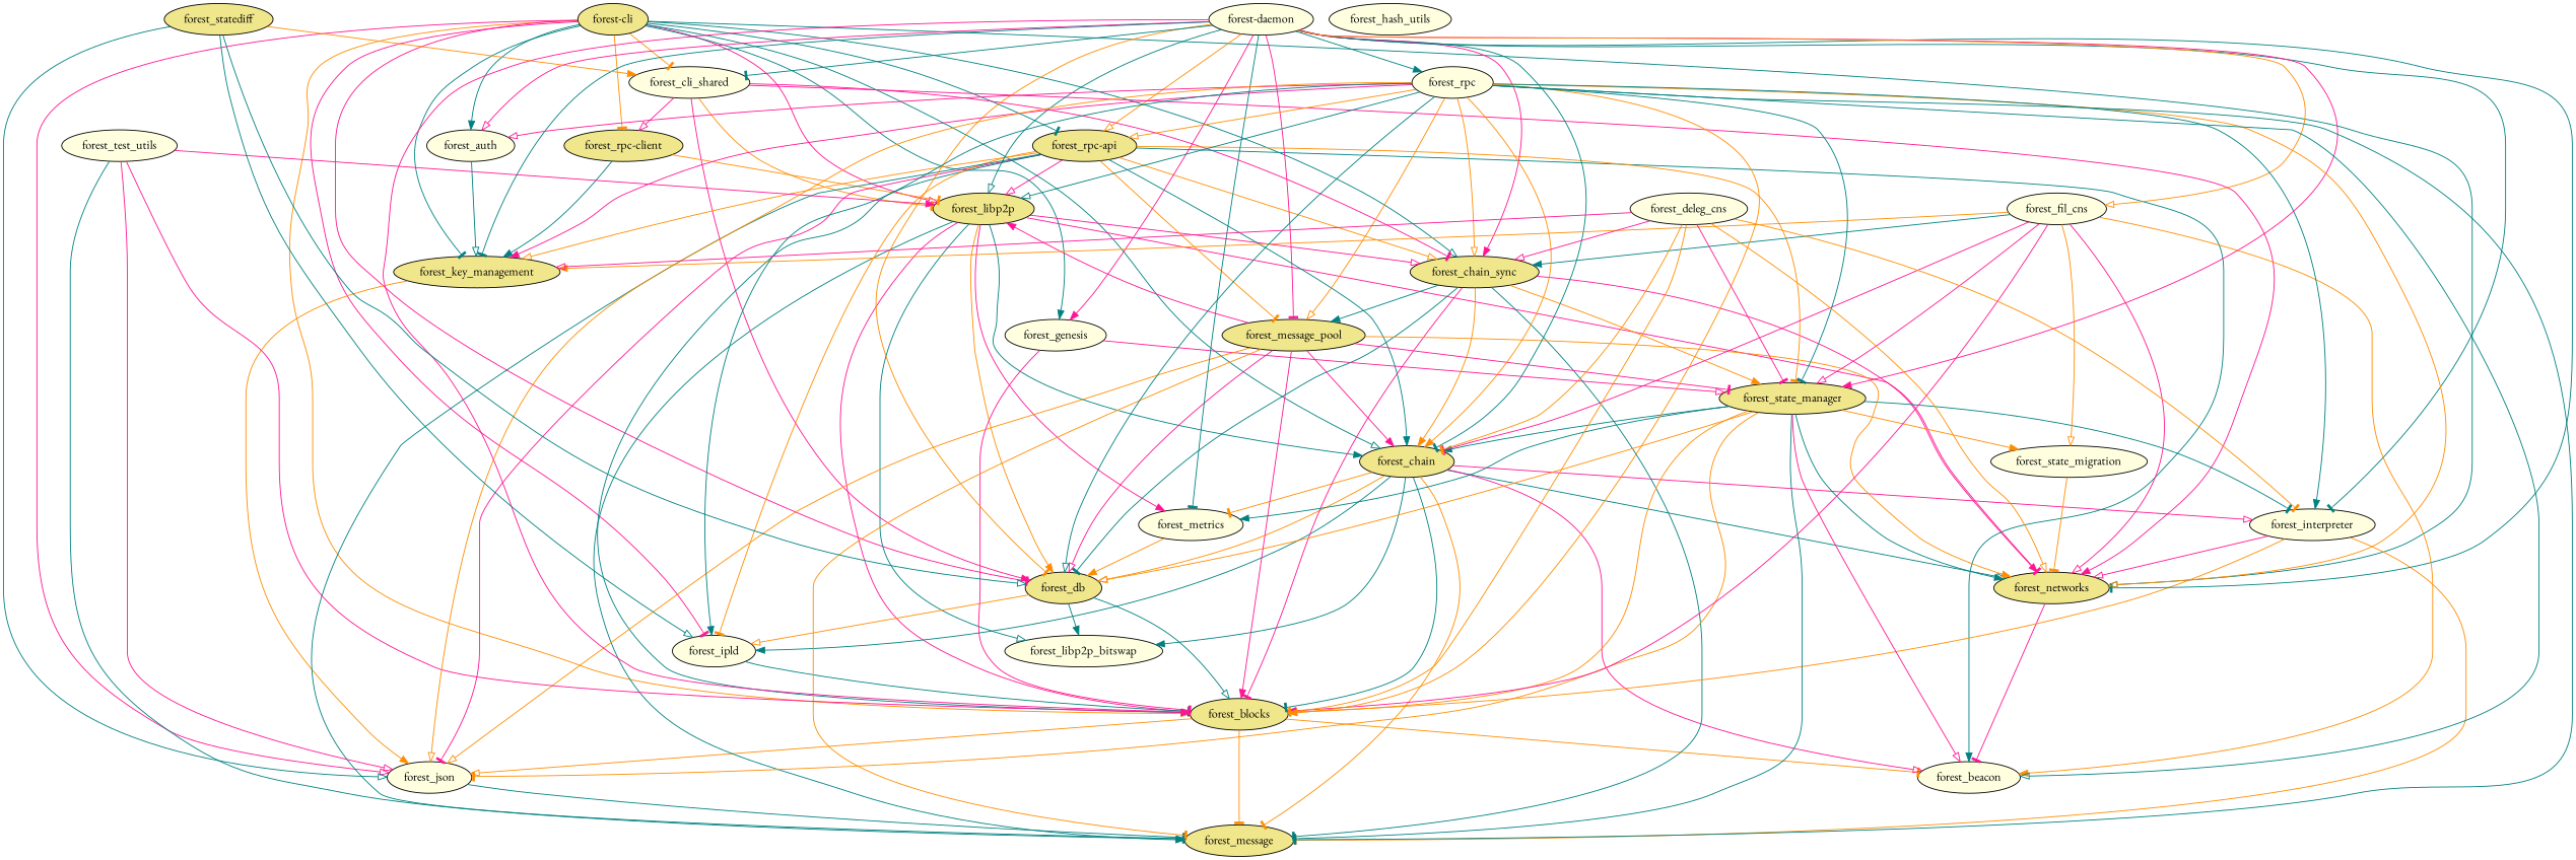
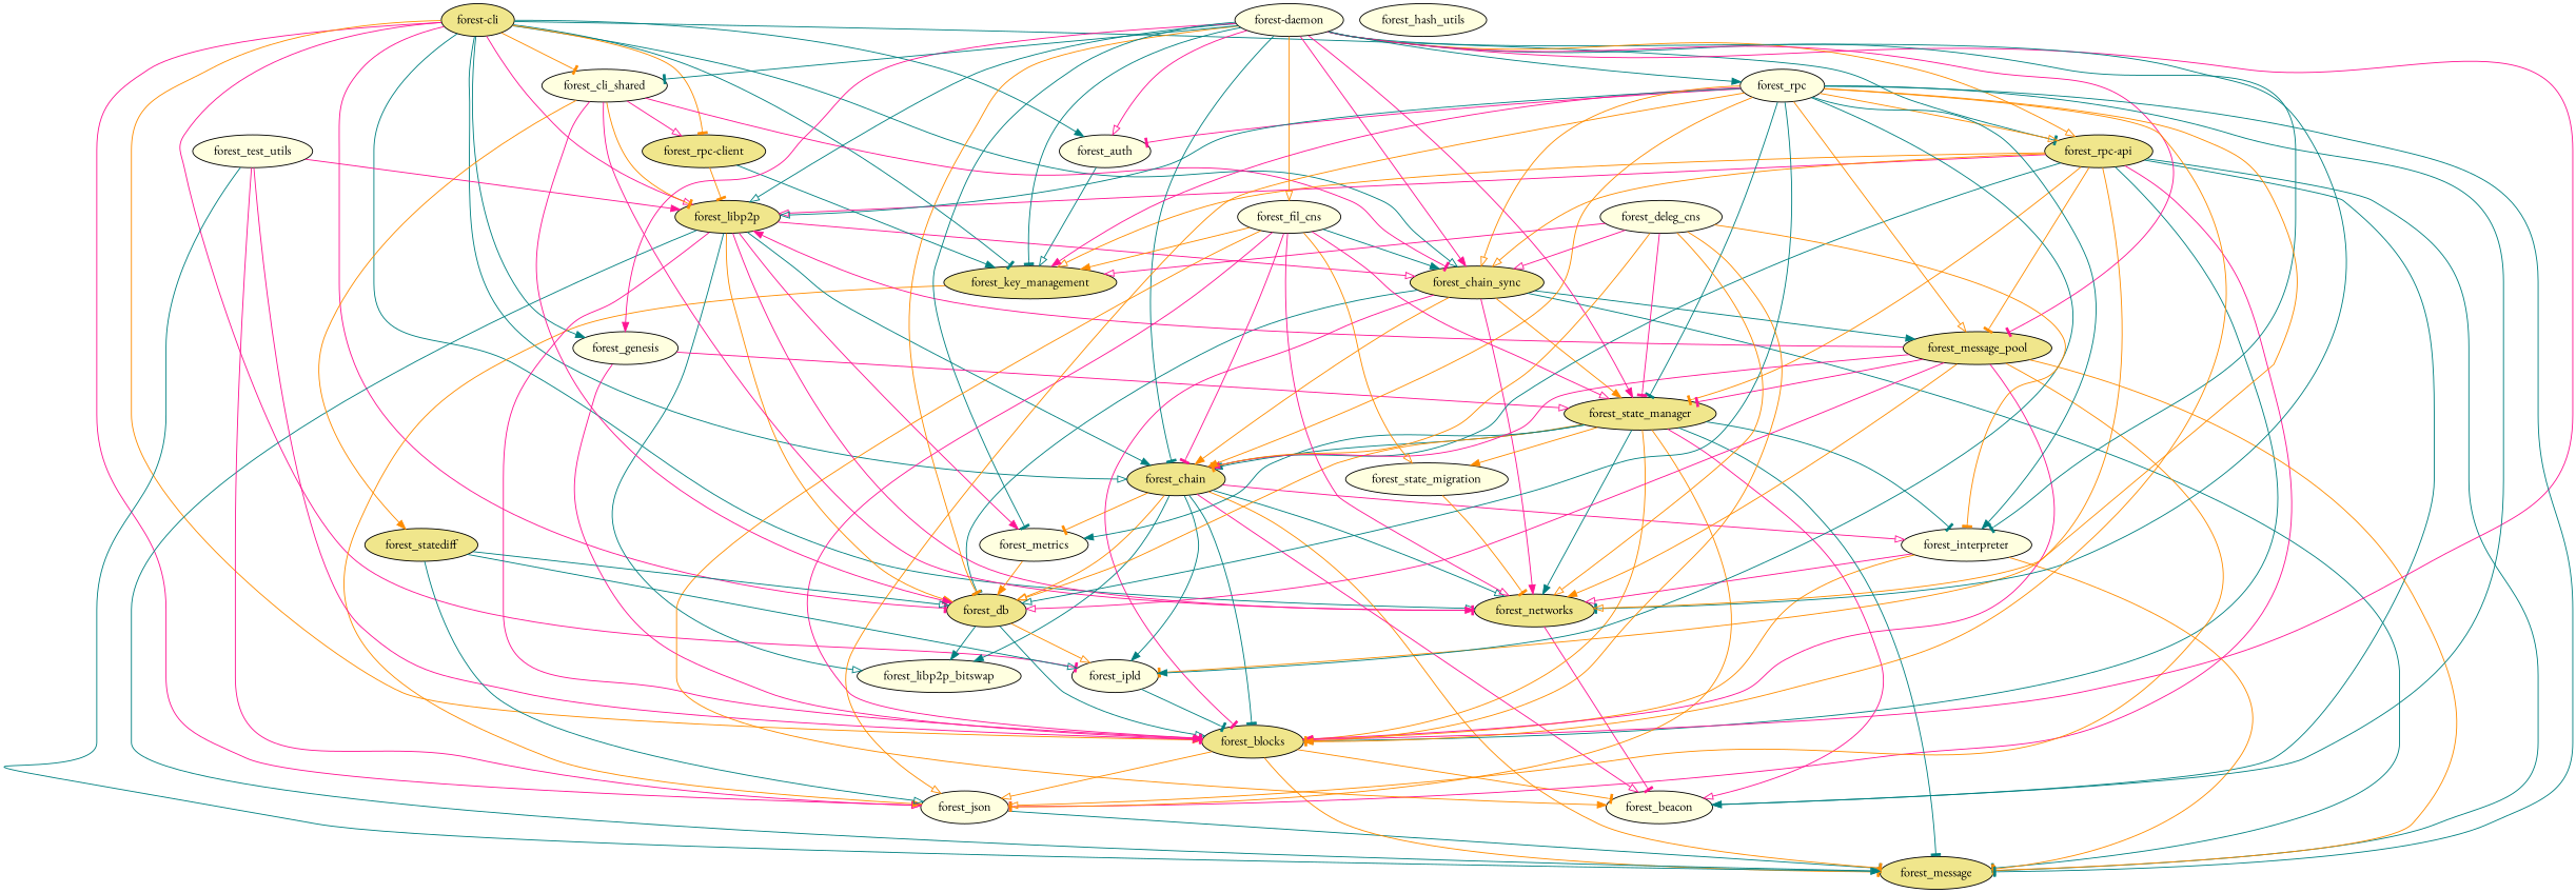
  digraph {
    fontname="EB Garamond"
    node [fillcolor=lightyellow fontname="EB Garamond" style=filled]
    edge [arrowhead=onormal color=teal fontname="EB Garamond"]
    n1 [fillcolor=khaki label="forest-cli"]
    n2 [label=forest_auth]
    n3 [fillcolor=khaki label=forest_key_management]
    n4 [label=forest_json]
    n5 [fillcolor=khaki label=forest_blocks]
    n6 [fillcolor=khaki label=forest_libp2p]
    n7 [fillcolor=khaki label=forest_chain]
    n8 [fillcolor=khaki label=forest_db]
    n9 [label=forest_ipld]
    n10 [fillcolor=khaki label=forest_networks]
    n11 [label=forest_genesis]
    n12 [fillcolor=khaki label=forest_chain_sync]
    n13 [label=forest_cli_shared]
    n14 [fillcolor=khaki label="forest_rpc-client"]
    n15 [fillcolor=khaki label="forest_rpc-api"]
    n16 [fillcolor=khaki label=forest_message]
    n17 [label=forest_beacon]
    n18 [label=forest_libp2p_bitswap]
    n19 [label=forest_metrics]
    n20 [label=forest_interpreter]
    n21 [fillcolor=khaki label=forest_state_manager]
    n22 [fillcolor=khaki label=forest_message_pool]
    n23 [label=forest_test_utils]
    n24 [label=forest_state_migration]
    n25 [label="forest-daemon"]
    n26 [label=forest_fil_cns]
    n27 [label=forest_rpc]
    n28 [label=forest_deleg_cns]
    n29 [fillcolor=khaki label=forest_statediff]
    n30 [label=forest_hash_utils]
    n1 -> n2 [arrowhead=normal]
    n1 -> n3 [arrowhead=tee]
    n1 -> n4 [color=deeppink]
    n1 -> n5 [arrowhead=normal color=darkorange]
    n1 -> n6 [color=deeppink]
    n1 -> n7
    n1 -> n8 [arrowhead=tee color=deeppink]
    n1 -> n9 [arrowhead=tee color=deeppink]
    n1 -> n10
    n1 -> n11 [arrowhead=normal]
    n1 -> n12
    n1 -> n13 [arrowhead=tee color=darkorange]
    n1 -> n14 [arrowhead=tee color=darkorange]
    n1 -> n15 [arrowhead=tee]
    n2 -> n3
    n3 -> n4 [arrowhead=normal color=darkorange]
    n4 -> n16 [arrowhead=tee]
    n5 -> n4 [color=darkorange]
    n5 -> n16 [arrowhead=tee color=darkorange]
    n5 -> n17 [arrowhead=tee color=darkorange]
    n6 -> n5 [arrowhead=tee color=deeppink]
    n6 -> n7 [arrowhead=normal]
    n6 -> n8 [arrowhead=normal color=darkorange]
    n6 -> n10 [arrowhead=tee color=deeppink]
    n6 -> n12 [color=deeppink]
    n6 -> n16 [arrowhead=normal]
    n6 -> n18
    n6 -> n19 [arrowhead=normal color=deeppink]
    n7 -> n5 [arrowhead=tee]
    n7 -> n8 [color=darkorange]
    n7 -> n9 [arrowhead=normal]
    n7 -> n10
    n7 -> n16 [arrowhead=tee color=darkorange]
    n7 -> n17 [color=deeppink]
    n7 -> n18 [arrowhead=normal]
    n7 -> n19 [arrowhead=tee color=darkorange]
    n7 -> n20 [color=deeppink]
    n8 -> n5
    n8 -> n9 [color=darkorange]
    n8 -> n18 [arrowhead=normal]
    n9 -> n5 [arrowhead=tee]
    n10 -> n17 [arrowhead=tee color=deeppink]
    n11 -> n5 [arrowhead=tee color=deeppink]
    n11 -> n21 [color=deeppink]
    n12 -> n5 [arrowhead=tee color=deeppink]
    n12 -> n7 [arrowhead=normal color=darkorange]
    n12 -> n8 [arrowhead=tee]
    n12 -> n10 [arrowhead=normal color=deeppink]
    n12 -> n16 [arrowhead=tee]
    n12 -> n21 [arrowhead=normal color=darkorange]
    n12 -> n22 [arrowhead=normal]
    n13 -> n6 [arrowhead=tee color=darkorange]
    n13 -> n8 [arrowhead=normal color=deeppink]
    n13 -> n10 [arrowhead=normal color=deeppink]
    n13 -> n12 [arrowhead=tee color=deeppink]
    n13 -> n14 [color=deeppink]
    n14 -> n3 [arrowhead=normal]
    n14 -> n6 [arrowhead=tee color=darkorange]
    n15 -> n3 [color=darkorange]
    n15 -> n4 [arrowhead=tee color=deeppink]
    n15 -> n5
    n15 -> n6 [color=deeppink]
    n15 -> n7 [arrowhead=normal]
    n15 -> n9 [arrowhead=tee color=darkorange]
    n15 -> n12 [color=darkorange]
    n15 -> n16 [arrowhead=tee]
    n15 -> n17 [arrowhead=normal]
    n15 -> n21 [arrowhead=tee color=darkorange]
    n15 -> n22 [arrowhead=tee color=darkorange]
    n19 -> n8 [arrowhead=normal color=darkorange]
    n20 -> n5 [color=darkorange]
    n20 -> n10 [color=deeppink]
    n20 -> n16 [arrowhead=tee color=darkorange]
    n21 -> n4 [arrowhead=tee color=darkorange]
    n21 -> n5 [color=darkorange]
    n21 -> n7 [arrowhead=normal]
    n21 -> n8 [color=darkorange]
    n21 -> n10 [arrowhead=normal]
    n21 -> n16 [arrowhead=tee]
    n21 -> n17 [color=deeppink]
    n21 -> n19 [arrowhead=normal]
    n21 -> n20 [arrowhead=tee]
    n21 -> n24 [arrowhead=normal color=darkorange]
    n22 -> n4 [color=darkorange]
    n22 -> n5 [arrowhead=normal color=deeppink]
    n22 -> n6 [arrowhead=normal color=deeppink]
    n22 -> n7 [arrowhead=normal color=deeppink]
    n22 -> n8 [color=deeppink]
    n22 -> n10 [arrowhead=normal color=darkorange]
    n22 -> n16 [arrowhead=tee color=darkorange]
    n22 -> n21 [arrowhead=tee color=deeppink]
    n23 -> n4 [color=deeppink]
    n23 -> n5 [color=deeppink]
    n23 -> n6 [arrowhead=normal color=deeppink]
    n23 -> n16
    n24 -> n10 [arrowhead=tee color=darkorange]
    n25 -> n2 [color=deeppink]
    n25 -> n3 [arrowhead=tee]
    n25 -> n5 [arrowhead=normal color=deeppink]
    n25 -> n6
    n25 -> n7 [arrowhead=tee]
    n25 -> n8 [arrowhead=tee color=darkorange]
    n25 -> n10 [arrowhead=tee]
    n25 -> n11 [arrowhead=normal color=deeppink]
    n25 -> n12 [arrowhead=normal color=deeppink]
    n25 -> n13 [arrowhead=tee]
    n25 -> n15 [color=darkorange]
    n25 -> n19 [arrowhead=tee]
    n25 -> n20 [arrowhead=tee]
    n25 -> n21 [arrowhead=normal color=deeppink]
    n25 -> n22 [arrowhead=tee color=deeppink]
    n25 -> n26 [color=darkorange]
    n25 -> n27 [arrowhead=normal]
    n26 -> n3 [arrowhead=normal color=darkorange]
    n26 -> n5 [arrowhead=normal color=deeppink]
    n26 -> n7 [arrowhead=tee color=deeppink]
    n26 -> n10 [color=deeppink]
    n26 -> n12 [arrowhead=normal]
    n26 -> n17 [arrowhead=normal color=darkorange]
    n26 -> n21 [color=deeppink]
    n26 -> n24 [color=darkorange]
-   n27 -> n2 [color=deeppink]
+   n27 -> n2 [arrowhead=tee color=deeppink]
    n27 -> n3 [arrowhead=normal color=deeppink]
    n27 -> n4 [color=darkorange]
    n27 -> n5 [arrowhead=normal color=darkorange]
    n27 -> n6
    n27 -> n7 [arrowhead=normal color=darkorange]
    n27 -> n8
    n27 -> n9 [arrowhead=normal]
    n27 -> n10 [color=darkorange]
    n27 -> n12 [color=darkorange]
    n27 -> n15 [color=darkorange]
    n27 -> n16 [arrowhead=tee]
    n27 -> n17
    n27 -> n20 [arrowhead=normal]
    n27 -> n21 [arrowhead=tee]
    n27 -> n22 [color=darkorange]
    n28 -> n3 [color=deeppink]
    n28 -> n5 [arrowhead=tee color=darkorange]
    n28 -> n7 [arrowhead=tee color=darkorange]
    n28 -> n10 [color=darkorange]
    n28 -> n12 [color=deeppink]
    n28 -> n20 [arrowhead=tee color=darkorange]
    n28 -> n21 [arrowhead=tee color=deeppink]
    n29 -> n4
    n29 -> n8
    n29 -> n9
-   n29 -> n13 [arrowhead=normal color=darkorange]
+   n13 -> n29 [arrowhead=normal color=darkorange]
  }
